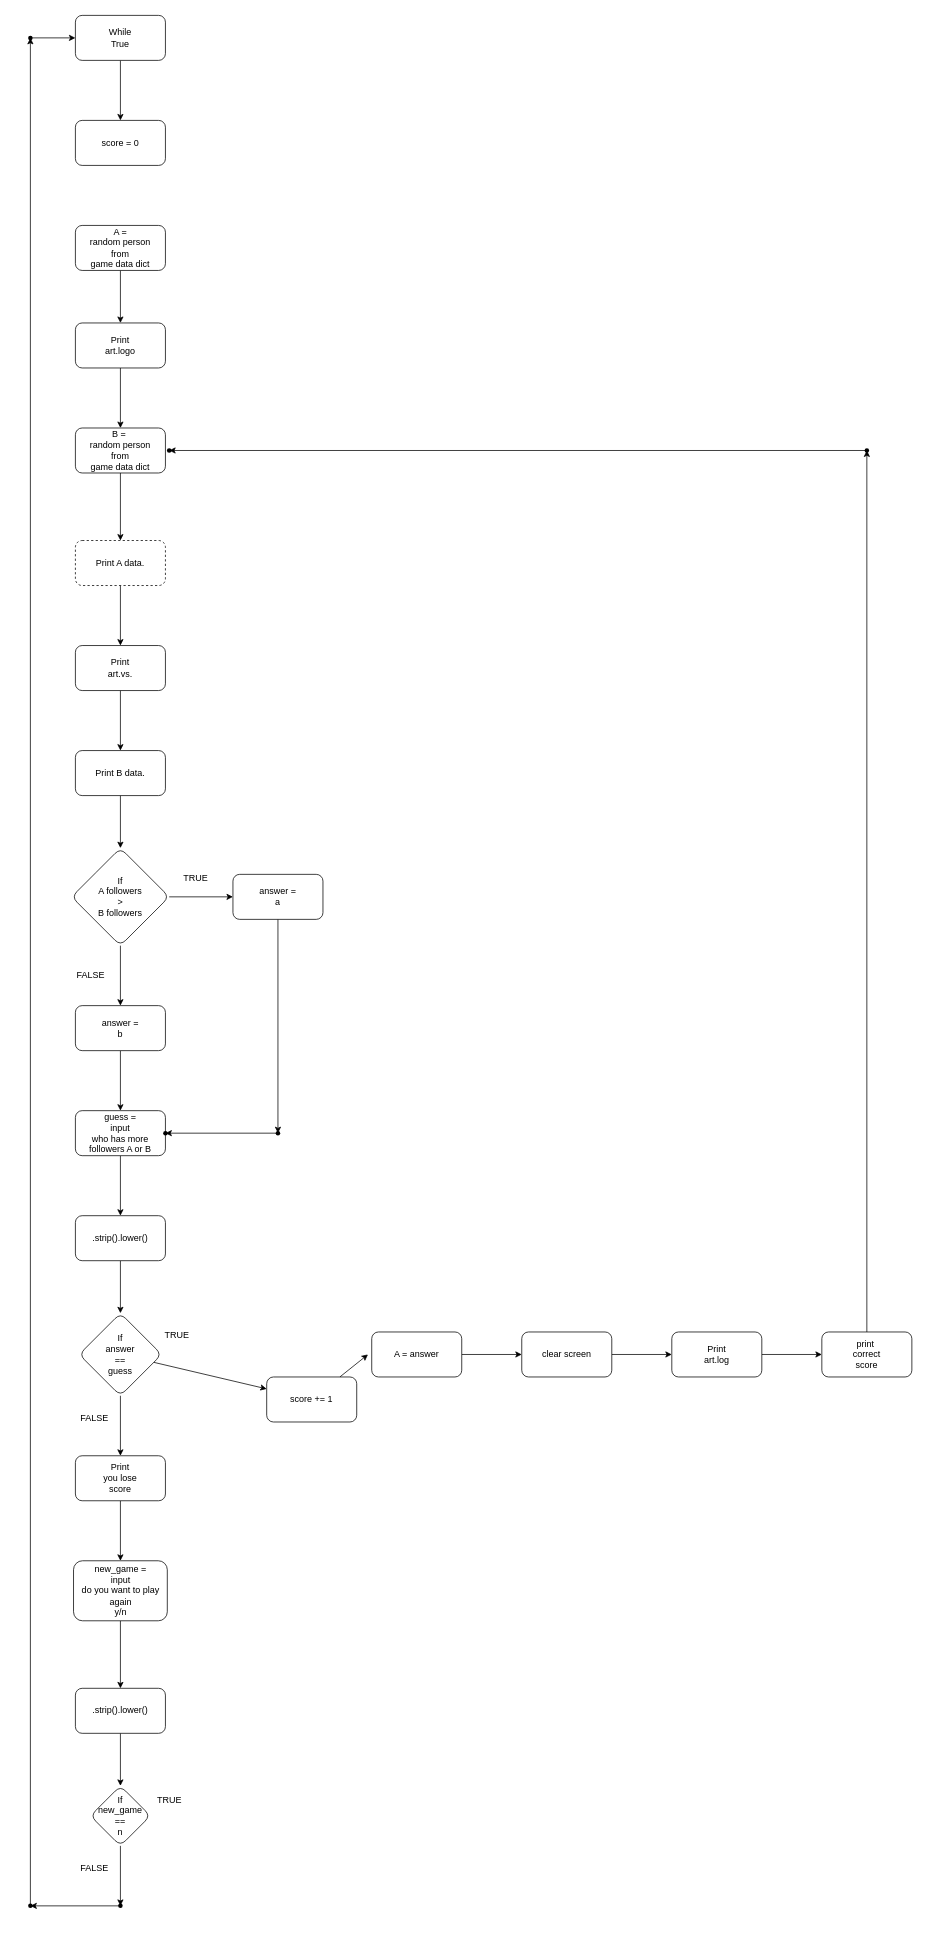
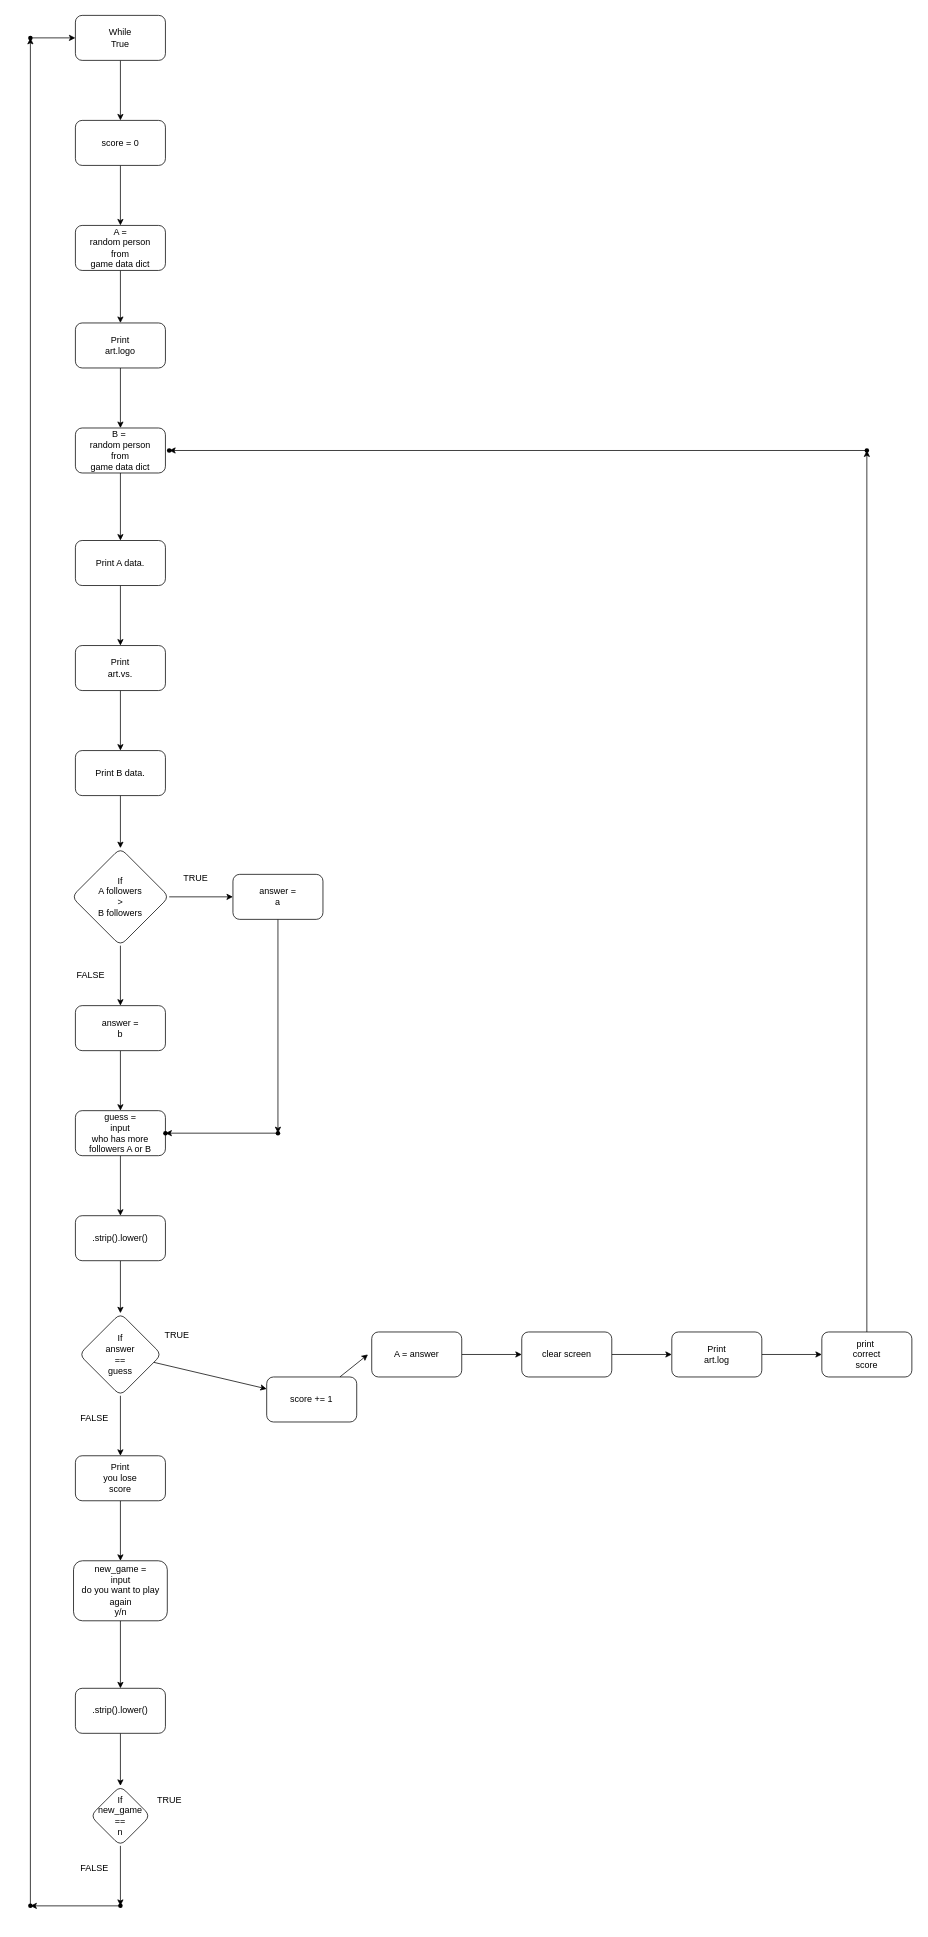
  <mxCell id="0" />
  <mxCell id="1" parent="0" />
  <mxCell id="2" value="" style="edgeStyle=none;html=1;" edge="1" parent="1" source="3" target="9"><mxGeometry relative="1" as="geometry" /></mxCell>
  <mxCell id="3" value="B =&amp;nbsp;&lt;br&gt;random person&lt;br&gt;from&lt;br&gt;game data dict" style="rounded=1;whiteSpace=wrap;html=1;" vertex="1" parent="1"><mxGeometry x="100" y="570" width="120" height="60" as="geometry" /></mxCell>
  <mxCell id="4" value="" style="edgeStyle=none;html=1;" edge="1" parent="1" source="5" target="7"><mxGeometry relative="1" as="geometry" /></mxCell>
  <mxCell id="5" value="A =&lt;br&gt;random person&lt;br&gt;from&lt;br&gt;game data dict" style="rounded=1;whiteSpace=wrap;html=1;" vertex="1" parent="1"><mxGeometry x="100" y="300" width="120" height="60" as="geometry" /></mxCell>
  <mxCell id="6" value="" style="edgeStyle=none;html=1;" edge="1" parent="1" source="7" target="3"><mxGeometry relative="1" as="geometry" /></mxCell>
  <mxCell id="7" value="Print&lt;br&gt;art.logo" style="whiteSpace=wrap;html=1;rounded=1;" vertex="1" parent="1"><mxGeometry x="100" y="430" width="120" height="60" as="geometry" /></mxCell>
  <mxCell id="8" value="" style="edgeStyle=none;html=1;" edge="1" parent="1" source="9" target="11"><mxGeometry relative="1" as="geometry" /></mxCell>
- <mxCell id="9" value="Print A data." style="whiteSpace=wrap;html=1;rounded=1;dashed=1;" vertex="1" parent="1"><mxGeometry x="100" y="720" width="120" height="60" as="geometry" /></mxCell>
+ <mxCell id="9" value="Print A data." style="whiteSpace=wrap;html=1;rounded=1;" vertex="1" parent="1"><mxGeometry x="100" y="720" width="120" height="60" as="geometry" /></mxCell>
  <mxCell id="10" value="" style="edgeStyle=none;html=1;" edge="1" parent="1" source="11" target="13"><mxGeometry relative="1" as="geometry" /></mxCell>
  <mxCell id="11" value="&lt;span&gt;Print&lt;br&gt;art.vs.&lt;br&gt;&lt;/span&gt;" style="whiteSpace=wrap;html=1;rounded=1;" vertex="1" parent="1"><mxGeometry x="100" y="860" width="120" height="60" as="geometry" /></mxCell>
  <mxCell id="12" value="" style="edgeStyle=none;html=1;" edge="1" parent="1" source="13" target="16"><mxGeometry relative="1" as="geometry" /></mxCell>
  <mxCell id="13" value="Print B data." style="whiteSpace=wrap;html=1;rounded=1;" vertex="1" parent="1"><mxGeometry x="100" y="1000" width="120" height="60" as="geometry" /></mxCell>
  <mxCell id="14" value="" style="edgeStyle=none;html=1;" edge="1" parent="1" source="16" target="18"><mxGeometry relative="1" as="geometry" /></mxCell>
  <mxCell id="15" value="" style="edgeStyle=none;html=1;" edge="1" parent="1" source="16" target="21"><mxGeometry relative="1" as="geometry" /></mxCell>
  <mxCell id="16" value="If&lt;br&gt;A followers&lt;br&gt;&amp;gt;&lt;br&gt;B followers" style="rhombus;whiteSpace=wrap;html=1;rounded=1;" vertex="1" parent="1"><mxGeometry x="95" y="1130" width="130" height="130" as="geometry" /></mxCell>
  <mxCell id="17" value="" style="edgeStyle=none;html=1;" edge="1" parent="1" source="18" target="28"><mxGeometry relative="1" as="geometry" /></mxCell>
  <mxCell id="18" value="answer =&lt;br&gt;a" style="whiteSpace=wrap;html=1;rounded=1;" vertex="1" parent="1"><mxGeometry x="310" y="1165" width="120" height="60" as="geometry" /></mxCell>
  <mxCell id="19" value="TRUE" style="text;html=1;align=center;verticalAlign=middle;resizable=0;points=[];autosize=1;strokeColor=none;" vertex="1" parent="1"><mxGeometry x="235" y="1160" width="50" height="20" as="geometry" /></mxCell>
  <mxCell id="20" value="" style="edgeStyle=none;html=1;" edge="1" parent="1" source="21" target="24"><mxGeometry relative="1" as="geometry" /></mxCell>
  <mxCell id="21" value="answer =&lt;br&gt;b" style="whiteSpace=wrap;html=1;rounded=1;" vertex="1" parent="1"><mxGeometry x="100" y="1340" width="120" height="60" as="geometry" /></mxCell>
  <mxCell id="22" value="FALSE" style="text;html=1;align=center;verticalAlign=middle;resizable=0;points=[];autosize=1;strokeColor=none;" vertex="1" parent="1"><mxGeometry x="95" y="1290" width="50" height="20" as="geometry" /></mxCell>
  <mxCell id="23" value="" style="edgeStyle=none;html=1;" edge="1" parent="1" source="24" target="26"><mxGeometry relative="1" as="geometry" /></mxCell>
  <mxCell id="24" value="guess =&lt;br&gt;input&lt;br&gt;who has more followers A or B" style="whiteSpace=wrap;html=1;rounded=1;" vertex="1" parent="1"><mxGeometry x="100" y="1480" width="120" height="60" as="geometry" /></mxCell>
  <mxCell id="25" value="" style="edgeStyle=none;html=1;" edge="1" parent="1" source="26" target="32"><mxGeometry relative="1" as="geometry" /></mxCell>
  <mxCell id="26" value=".strip().lower()" style="whiteSpace=wrap;html=1;rounded=1;" vertex="1" parent="1"><mxGeometry x="100" y="1620" width="120" height="60" as="geometry" /></mxCell>
  <mxCell id="27" value="" style="edgeStyle=none;html=1;" edge="1" parent="1" source="28" target="29"><mxGeometry relative="1" as="geometry" /></mxCell>
  <mxCell id="28" value="" style="shape=waypoint;size=6;pointerEvents=1;points=[];fillColor=#2a2a2a;resizable=0;rotatable=0;perimeter=centerPerimeter;snapToPoint=1;rounded=1;" vertex="1" parent="1"><mxGeometry x="350" y="1490" width="40" height="40" as="geometry" /></mxCell>
  <mxCell id="29" value="" style="shape=waypoint;size=6;pointerEvents=1;points=[];fillColor=#2a2a2a;resizable=0;rotatable=0;perimeter=centerPerimeter;snapToPoint=1;rounded=1;" vertex="1" parent="1"><mxGeometry x="200" y="1490" width="40" height="40" as="geometry" /></mxCell>
  <mxCell id="30" value="" style="edgeStyle=none;html=1;" edge="1" parent="1" source="32" target="34"><mxGeometry relative="1" as="geometry" /></mxCell>
  <mxCell id="31" value="" style="edgeStyle=none;html=1;" edge="1" parent="1" source="32" target="41"><mxGeometry relative="1" as="geometry" /></mxCell>
  <mxCell id="32" value="If&lt;br&gt;answer&lt;br&gt;==&lt;br&gt;guess" style="rhombus;whiteSpace=wrap;html=1;rounded=1;" vertex="1" parent="1"><mxGeometry x="105" y="1750" width="110" height="110" as="geometry" /></mxCell>
  <mxCell id="33" value="" style="edgeStyle=none;html=1;" edge="1" parent="1" source="34" target="54"><mxGeometry relative="1" as="geometry" /></mxCell>
  <mxCell id="34" value="Print&lt;br&gt;you lose&lt;br&gt;score" style="whiteSpace=wrap;html=1;rounded=1;" vertex="1" parent="1"><mxGeometry x="100" y="1940" width="120" height="60" as="geometry" /></mxCell>
  <mxCell id="35" value="" style="edgeStyle=none;html=1;" edge="1" parent="1" source="36" target="38"><mxGeometry relative="1" as="geometry" /></mxCell>
  <mxCell id="36" value="While&lt;br&gt;True" style="whiteSpace=wrap;html=1;rounded=1;" vertex="1" parent="1"><mxGeometry x="100" y="20" width="120" height="60" as="geometry" /></mxCell>
+ <mxCell id="37" value="" style="edgeStyle=none;html=1;" edge="1" parent="1" source="38" target="5"><mxGeometry relative="1" as="geometry" /></mxCell>
  <mxCell id="38" value="score = 0" style="whiteSpace=wrap;html=1;rounded=1;" vertex="1" parent="1"><mxGeometry x="100" y="160" width="120" height="60" as="geometry" /></mxCell>
  <mxCell id="39" value="FALSE" style="text;html=1;align=center;verticalAlign=middle;resizable=0;points=[];autosize=1;strokeColor=none;" vertex="1" parent="1"><mxGeometry x="100" y="1880" width="50" height="20" as="geometry" /></mxCell>
  <mxCell id="40" value="" style="edgeStyle=none;html=1;" edge="1" parent="1" source="41"><mxGeometry relative="1" as="geometry"><mxPoint x="490" y="1805" as="targetPoint" /></mxGeometry></mxCell>
  <mxCell id="41" value="score += 1" style="whiteSpace=wrap;html=1;rounded=1;" vertex="1" parent="1"><mxGeometry x="355" y="1835" width="120" height="60" as="geometry" /></mxCell>
  <mxCell id="42" value="" style="edgeStyle=none;html=1;" edge="1" parent="1" source="43" target="45"><mxGeometry relative="1" as="geometry" /></mxCell>
  <mxCell id="43" value="A = answer" style="whiteSpace=wrap;html=1;rounded=1;" vertex="1" parent="1"><mxGeometry x="495" y="1775" width="120" height="60" as="geometry" /></mxCell>
  <mxCell id="44" value="" style="edgeStyle=none;html=1;" edge="1" parent="1" source="45" target="47"><mxGeometry relative="1" as="geometry" /></mxCell>
  <mxCell id="45" value="clear screen" style="whiteSpace=wrap;html=1;rounded=1;" vertex="1" parent="1"><mxGeometry x="695" y="1775" width="120" height="60" as="geometry" /></mxCell>
  <mxCell id="46" value="" style="edgeStyle=none;html=1;" edge="1" parent="1" source="47" target="49"><mxGeometry relative="1" as="geometry" /></mxCell>
  <mxCell id="47" value="Print&lt;br&gt;art.log" style="whiteSpace=wrap;html=1;rounded=1;" vertex="1" parent="1"><mxGeometry x="895" y="1775" width="120" height="60" as="geometry" /></mxCell>
  <mxCell id="48" value="" style="edgeStyle=none;html=1;" edge="1" parent="1" source="49" target="51"><mxGeometry relative="1" as="geometry" /></mxCell>
  <mxCell id="49" value="&lt;span&gt;print&amp;nbsp;&lt;/span&gt;&lt;br&gt;&lt;span&gt;correct&lt;/span&gt;&lt;br&gt;&lt;span&gt;score&lt;/span&gt;" style="whiteSpace=wrap;html=1;rounded=1;" vertex="1" parent="1"><mxGeometry x="1095" y="1775" width="120" height="60" as="geometry" /></mxCell>
  <mxCell id="50" value="" style="edgeStyle=none;html=1;" edge="1" parent="1" source="51" target="52"><mxGeometry relative="1" as="geometry" /></mxCell>
  <mxCell id="51" value="" style="shape=waypoint;size=6;pointerEvents=1;points=[];fillColor=#2a2a2a;resizable=0;rotatable=0;perimeter=centerPerimeter;snapToPoint=1;rounded=1;" vertex="1" parent="1"><mxGeometry x="1135" y="580" width="40" height="40" as="geometry" /></mxCell>
  <mxCell id="52" value="" style="shape=waypoint;size=6;pointerEvents=1;points=[];fillColor=#2a2a2a;resizable=0;rotatable=0;perimeter=centerPerimeter;snapToPoint=1;rounded=1;" vertex="1" parent="1"><mxGeometry x="205" y="580" width="40" height="40" as="geometry" /></mxCell>
  <mxCell id="53" value="" style="edgeStyle=none;html=1;" edge="1" parent="1" source="54" target="56"><mxGeometry relative="1" as="geometry" /></mxCell>
  <mxCell id="54" value="new_game =&lt;br&gt;input&lt;br&gt;do you want to play again&lt;br&gt;y/n" style="whiteSpace=wrap;html=1;rounded=1;" vertex="1" parent="1"><mxGeometry x="97.5" y="2080" width="125" height="80" as="geometry" /></mxCell>
  <mxCell id="55" value="" style="edgeStyle=none;html=1;" edge="1" parent="1" source="56" target="58"><mxGeometry relative="1" as="geometry" /></mxCell>
  <mxCell id="56" value=".strip().lower()" style="whiteSpace=wrap;html=1;rounded=1;" vertex="1" parent="1"><mxGeometry x="100" y="2250" width="120" height="60" as="geometry" /></mxCell>
  <mxCell id="57" value="" style="edgeStyle=none;html=1;" edge="1" parent="1" source="58" target="62"><mxGeometry relative="1" as="geometry" /></mxCell>
  <mxCell id="58" value="If&lt;br&gt;new_game&lt;br&gt;==&lt;br&gt;n" style="rhombus;whiteSpace=wrap;html=1;rounded=1;" vertex="1" parent="1"><mxGeometry x="120" y="2380" width="80" height="80" as="geometry" /></mxCell>
  <mxCell id="59" value="TRUE" style="text;html=1;align=center;verticalAlign=middle;resizable=0;points=[];autosize=1;strokeColor=none;" vertex="1" parent="1"><mxGeometry x="210" y="1770" width="50" height="20" as="geometry" /></mxCell>
  <mxCell id="60" value="TRUE" style="text;html=1;align=center;verticalAlign=middle;resizable=0;points=[];autosize=1;strokeColor=none;" vertex="1" parent="1"><mxGeometry x="200" y="2390" width="50" height="20" as="geometry" /></mxCell>
  <mxCell id="61" value="" style="edgeStyle=none;html=1;" edge="1" parent="1" source="62" target="64"><mxGeometry relative="1" as="geometry" /></mxCell>
  <mxCell id="62" value="" style="shape=waypoint;size=6;pointerEvents=1;points=[];fillColor=#2a2a2a;resizable=0;rotatable=0;perimeter=centerPerimeter;snapToPoint=1;rounded=1;" vertex="1" parent="1"><mxGeometry x="140" y="2520" width="40" height="40" as="geometry" /></mxCell>
  <mxCell id="63" value="" style="edgeStyle=none;html=1;" edge="1" parent="1" source="64" target="66"><mxGeometry relative="1" as="geometry" /></mxCell>
  <mxCell id="64" value="" style="shape=waypoint;size=6;pointerEvents=1;points=[];fillColor=#2a2a2a;resizable=0;rotatable=0;perimeter=centerPerimeter;snapToPoint=1;rounded=1;" vertex="1" parent="1"><mxGeometry x="20" y="2520" width="40" height="40" as="geometry" /></mxCell>
  <mxCell id="65" value="" style="edgeStyle=none;html=1;" edge="1" parent="1" source="66" target="36"><mxGeometry relative="1" as="geometry" /></mxCell>
  <mxCell id="66" value="" style="shape=waypoint;size=6;pointerEvents=1;points=[];fillColor=#2a2a2a;resizable=0;rotatable=0;perimeter=centerPerimeter;snapToPoint=1;rounded=1;" vertex="1" parent="1"><mxGeometry x="20" y="30" width="40" height="40" as="geometry" /></mxCell>
  <mxCell id="67" value="FALSE" style="text;html=1;align=center;verticalAlign=middle;resizable=0;points=[];autosize=1;strokeColor=none;" vertex="1" parent="1"><mxGeometry x="100" y="2480" width="50" height="20" as="geometry" /></mxCell>
